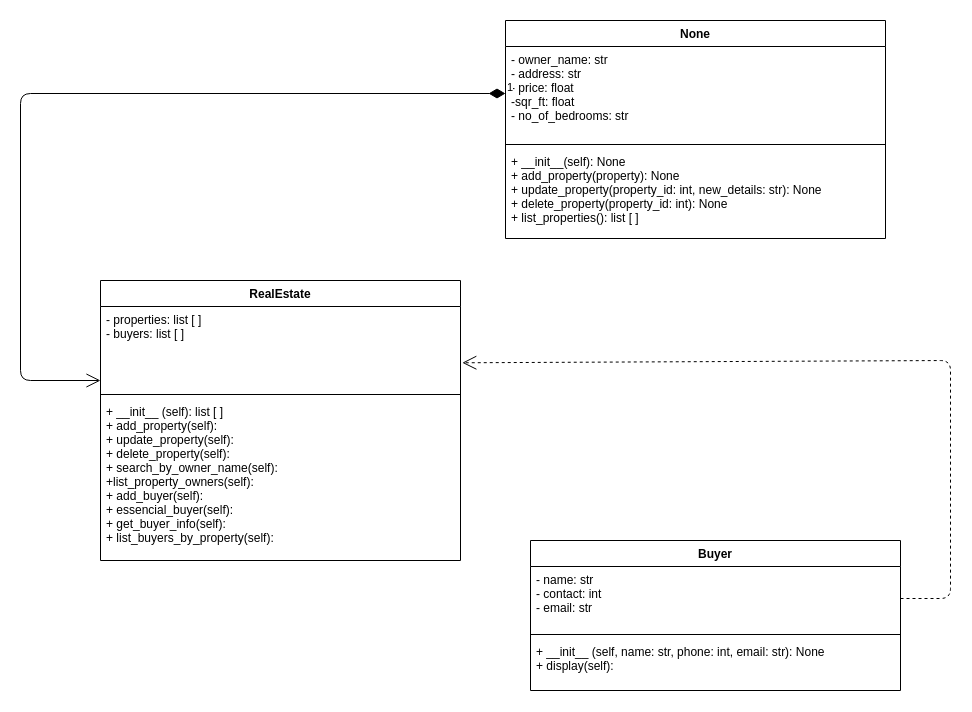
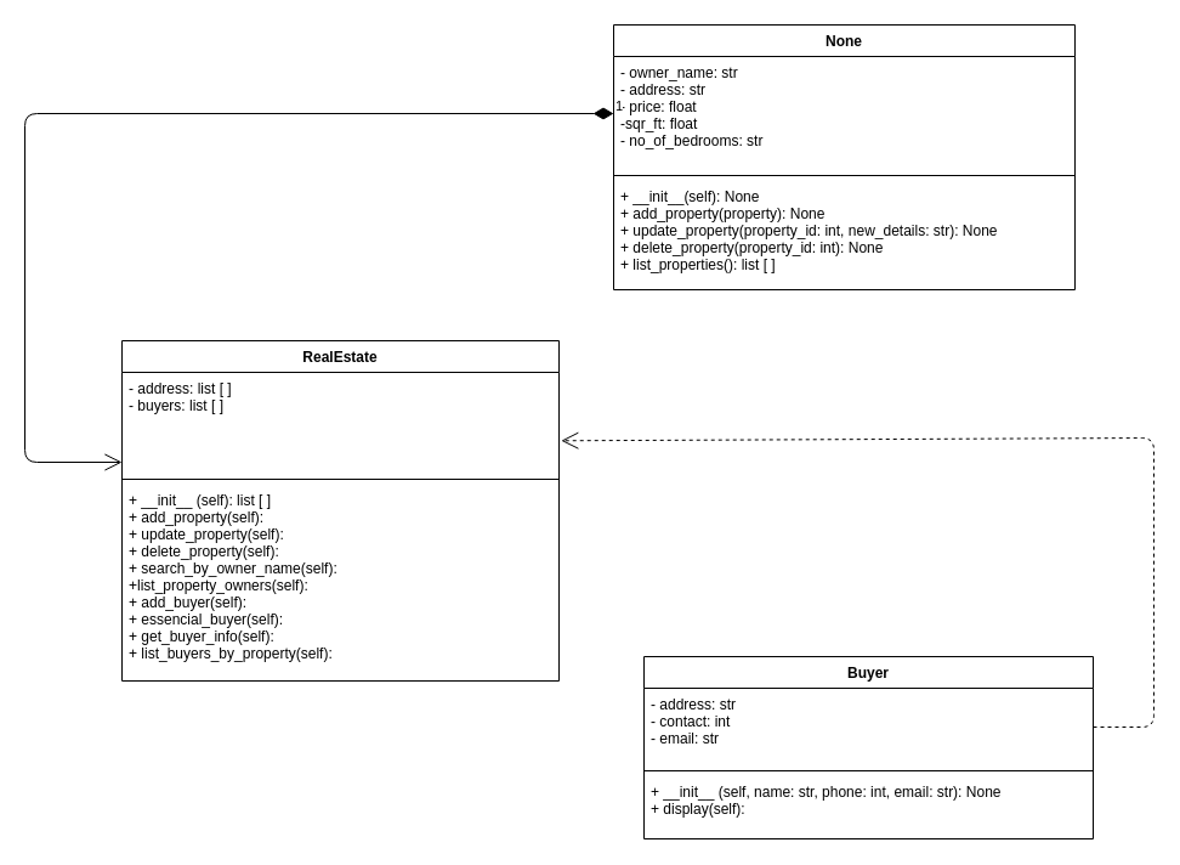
  <mxCell id="0" />
  <mxCell id="1" parent="0" />
  <mxCell id="2" value="Buyer" style="swimlane;fontStyle=1;align=center;verticalAlign=top;childLayout=stackLayout;horizontal=1;startSize=26;horizontalStack=0;resizeParent=1;resizeParentMax=0;resizeLast=0;collapsible=1;marginBottom=0;" vertex="1" parent="1"><mxGeometry x="530" y="540" width="370" height="150" as="geometry" /></mxCell>
- <mxCell id="3" value="- name: str&#10;- contact: int&#10;- email: str" style="text;strokeColor=none;fillColor=none;align=left;verticalAlign=top;spacingLeft=4;spacingRight=4;overflow=hidden;rotatable=0;points=[[0,0.5],[1,0.5]];portConstraint=eastwest;" vertex="1" parent="2"><mxGeometry y="26" width="370" height="64" as="geometry" /></mxCell>
+ <mxCell id="3" value="- address: str&#10;- contact: int&#10;- email: str" style="text;strokeColor=none;fillColor=none;align=left;verticalAlign=top;spacingLeft=4;spacingRight=4;overflow=hidden;rotatable=0;points=[[0,0.5],[1,0.5]];portConstraint=eastwest;" vertex="1" parent="2"><mxGeometry y="26" width="370" height="64" as="geometry" /></mxCell>
  <mxCell id="4" value="" style="line;strokeWidth=1;fillColor=none;align=left;verticalAlign=middle;spacingTop=-1;spacingLeft=3;spacingRight=3;rotatable=0;labelPosition=right;points=[];portConstraint=eastwest;strokeColor=inherit;" vertex="1" parent="2"><mxGeometry y="90" width="370" height="8" as="geometry" /></mxCell>
  <mxCell id="5" value="+ __init__ (self, name: str, phone: int, email: str): None&#10;+ display(self):" style="text;strokeColor=none;fillColor=none;align=left;verticalAlign=top;spacingLeft=4;spacingRight=4;overflow=hidden;rotatable=0;points=[[0,0.5],[1,0.5]];portConstraint=eastwest;" vertex="1" parent="2"><mxGeometry y="98" width="370" height="52" as="geometry" /></mxCell>
  <mxCell id="6" value="RealEstate" style="swimlane;fontStyle=1;align=center;verticalAlign=top;childLayout=stackLayout;horizontal=1;startSize=26;horizontalStack=0;resizeParent=1;resizeParentMax=0;resizeLast=0;collapsible=1;marginBottom=0;" vertex="1" parent="1"><mxGeometry x="100" y="280" width="360" height="280" as="geometry" /></mxCell>
- <mxCell id="7" value="- properties: list [ ]&#10;- buyers: list [ ]" style="text;strokeColor=none;fillColor=none;align=left;verticalAlign=top;spacingLeft=4;spacingRight=4;overflow=hidden;rotatable=0;points=[[0,0.5],[1,0.5]];portConstraint=eastwest;" vertex="1" parent="6"><mxGeometry y="26" width="360" height="84" as="geometry" /></mxCell>
+ <mxCell id="7" value="- address: list [ ]&#10;- buyers: list [ ]" style="text;strokeColor=none;fillColor=none;align=left;verticalAlign=top;spacingLeft=4;spacingRight=4;overflow=hidden;rotatable=0;points=[[0,0.5],[1,0.5]];portConstraint=eastwest;" vertex="1" parent="6"><mxGeometry y="26" width="360" height="84" as="geometry" /></mxCell>
  <mxCell id="8" value="" style="line;strokeWidth=1;fillColor=none;align=left;verticalAlign=middle;spacingTop=-1;spacingLeft=3;spacingRight=3;rotatable=0;labelPosition=right;points=[];portConstraint=eastwest;strokeColor=inherit;" vertex="1" parent="6"><mxGeometry y="110" width="360" height="8" as="geometry" /></mxCell>
  <mxCell id="9" value="+ __init__ (self): list [ ]&#10;+ add_property(self):&#10;+ update_property(self):&#10;+ delete_property(self):&#10;+ search_by_owner_name(self):&#10;+list_property_owners(self):&#10;+ add_buyer(self):&#10;+ essencial_buyer(self):&#10;+ get_buyer_info(self):&#10;+ list_buyers_by_property(self):&#10;" style="text;strokeColor=none;fillColor=none;align=left;verticalAlign=top;spacingLeft=4;spacingRight=4;overflow=hidden;rotatable=0;points=[[0,0.5],[1,0.5]];portConstraint=eastwest;" vertex="1" parent="6"><mxGeometry y="118" width="360" height="162" as="geometry" /></mxCell>
  <mxCell id="10" value="None" style="swimlane;fontStyle=1;align=center;verticalAlign=top;childLayout=stackLayout;horizontal=1;startSize=26;horizontalStack=0;resizeParent=1;resizeParentMax=0;resizeLast=0;collapsible=1;marginBottom=0;" vertex="1" parent="1"><mxGeometry x="505" y="20" width="380" height="218" as="geometry" /></mxCell>
  <mxCell id="11" value="- owner_name: str&#10;- address: str&#10;- price: float&#10;-sqr_ft: float&#10;- no_of_bedrooms: str" style="text;strokeColor=none;fillColor=none;align=left;verticalAlign=top;spacingLeft=4;spacingRight=4;overflow=hidden;rotatable=0;points=[[0,0.5],[1,0.5]];portConstraint=eastwest;" vertex="1" parent="10"><mxGeometry y="26" width="380" height="94" as="geometry" /></mxCell>
  <mxCell id="12" value="" style="line;strokeWidth=1;fillColor=none;align=left;verticalAlign=middle;spacingTop=-1;spacingLeft=3;spacingRight=3;rotatable=0;labelPosition=right;points=[];portConstraint=eastwest;strokeColor=inherit;" vertex="1" parent="10"><mxGeometry y="120" width="380" height="8" as="geometry" /></mxCell>
  <mxCell id="13" value="+ __init__(self): None&#10;+ add_property(property): None&#10;+ update_property(property_id: int, new_details: str): None&#10;+ delete_property(property_id: int): None&#10;+ list_properties(): list [ ]" style="text;strokeColor=none;fillColor=none;align=left;verticalAlign=top;spacingLeft=4;spacingRight=4;overflow=hidden;rotatable=0;points=[[0,0.5],[1,0.5]];portConstraint=eastwest;" vertex="1" parent="10"><mxGeometry y="128" width="380" height="90" as="geometry" /></mxCell>
  <mxCell id="14" value="1" style="endArrow=open;html=1;endSize=12;startArrow=diamondThin;startSize=14;startFill=1;edgeStyle=orthogonalEdgeStyle;align=left;verticalAlign=bottom;exitX=0;exitY=0.5;exitDx=0;exitDy=0;entryX=0;entryY=0.881;entryDx=0;entryDy=0;entryPerimeter=0;" edge="1" parent="1" source="11" target="7"><mxGeometry x="-1" y="3" relative="1" as="geometry"><mxPoint x="180" y="170" as="sourcePoint" /><mxPoint x="340" y="170" as="targetPoint" /><Array as="points"><mxPoint x="20" y="93" /><mxPoint x="20" y="380" /></Array></mxGeometry></mxCell>
  <mxCell id="15" value="" style="endArrow=open;endFill=1;endSize=12;html=1;entryX=1.005;entryY=0.67;entryDx=0;entryDy=0;entryPerimeter=0;exitX=1;exitY=0.5;exitDx=0;exitDy=0;dashed=1;" edge="1" parent="1" source="3" target="7"><mxGeometry width="160" relative="1" as="geometry"><mxPoint x="680" y="450" as="sourcePoint" /><mxPoint x="840" y="450" as="targetPoint" /><Array as="points"><mxPoint x="950" y="598" /><mxPoint x="950" y="360" /></Array></mxGeometry></mxCell>
